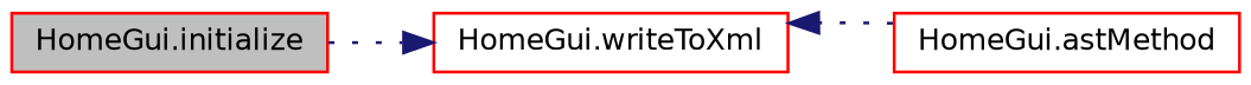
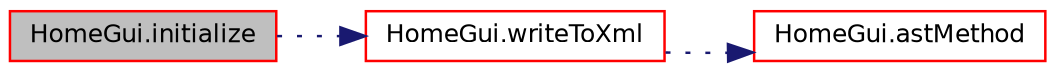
  digraph {
    rankdir=LR
    node [color=red fillcolor=white fontname=Helvetica fontsize=10 shape=record style=filled]
    edge [color=midnightblue fontname=Helvetica fontsize=10 labelfontname=Helvetica labelfontsize=10 style=dotted]
    n1 [fillcolor=grey75 fontcolor=black height=0.2 label="HomeGui.initialize" width=0.4]
    n2 [height=0.2 label="HomeGui.writeToXml" width=0.4]
    n3 [height=0.2 label="HomeGui.astMethod" width=0.4]
    n1 -> n2
-   n3 -> n2
+   n2 -> n3
  }
